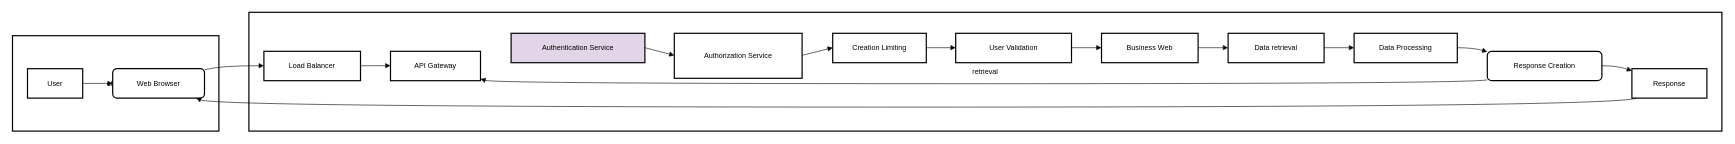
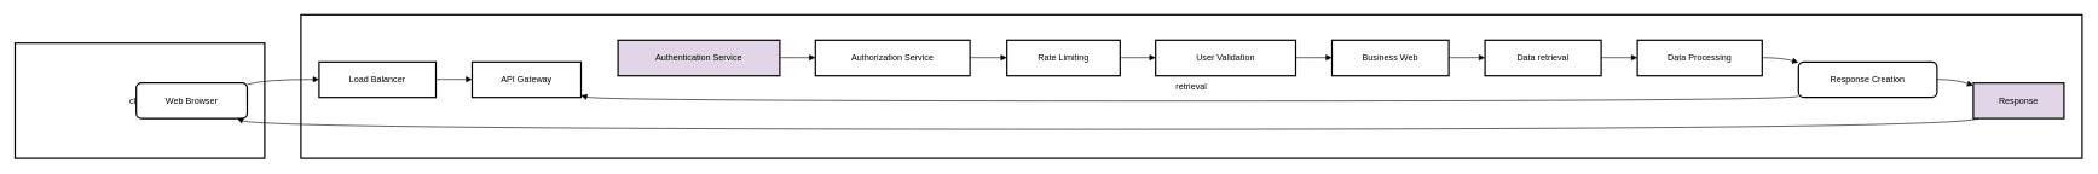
  <mxCell id="0" />
  <mxCell id="1" parent="0" />
  <mxCell id="2" value="retrieval" style="whiteSpace=wrap;strokeWidth=2;" vertex="1" parent="1"><mxGeometry x="414" y="20" width="2455" height="198" as="geometry" /></mxCell>
  <mxCell id="3" value="client" style="whiteSpace=wrap;strokeWidth=2;" vertex="1" parent="1"><mxGeometry x="20" y="59" width="344" height="159" as="geometry" /></mxCell>
- <mxCell id="4" value="User" style="whiteSpace=wrap;strokeWidth=2;" vertex="1" parent="1"><mxGeometry x="45" y="114" width="92" height="49" as="geometry" /></mxCell>
  <mxCell id="5" value="Web Browser" style="whiteSpace=wrap;strokeWidth=2;rounded=1;" vertex="1" parent="1"><mxGeometry x="187" y="114" width="153" height="49" as="geometry" /></mxCell>
  <mxCell id="6" value="Load Balancer" style="whiteSpace=wrap;strokeWidth=2;" vertex="1" parent="1"><mxGeometry x="439" y="85" width="161" height="49" as="geometry" /></mxCell>
  <mxCell id="7" value="API Gateway" style="whiteSpace=wrap;strokeWidth=2;" vertex="1" parent="1"><mxGeometry x="650" y="85" width="150" height="49" as="geometry" /></mxCell>
  <mxCell id="8" value="Authentication Service" style="whiteSpace=wrap;strokeWidth=2;fillColor=#e1d5e7;" vertex="1" parent="1"><mxGeometry x="851" y="55" width="223" height="49" as="geometry" /></mxCell>
- <mxCell id="9" value="Authorization Service" style="whiteSpace=wrap;strokeWidth=2;" vertex="1" parent="1"><mxGeometry x="1123" y="55" width="213" height="75" as="geometry" /></mxCell>
- <mxCell id="10" value="Creation Limiting" style="whiteSpace=wrap;strokeWidth=2;" vertex="1" parent="1"><mxGeometry x="1387" y="55" width="156" height="49" as="geometry" /></mxCell>
+ <mxCell id="9" value="Authorization Service" style="whiteSpace=wrap;strokeWidth=2;" vertex="1" parent="1"><mxGeometry x="1123" y="55" width="213" height="49" as="geometry" /></mxCell>
+ <mxCell id="10" value="Rate Limiting" style="whiteSpace=wrap;strokeWidth=2;" vertex="1" parent="1"><mxGeometry x="1387" y="55" width="156" height="49" as="geometry" /></mxCell>
  <mxCell id="11" value="User Validation" style="whiteSpace=wrap;strokeWidth=2;" vertex="1" parent="1"><mxGeometry x="1592" y="55" width="193" height="49" as="geometry" /></mxCell>
  <mxCell id="12" value="Business Web" style="whiteSpace=wrap;strokeWidth=2;" vertex="1" parent="1"><mxGeometry x="1835" y="55" width="161" height="49" as="geometry" /></mxCell>
  <mxCell id="13" value="Data retrieval" style="whiteSpace=wrap;strokeWidth=2;" vertex="1" parent="1"><mxGeometry x="2046" y="55" width="160" height="49" as="geometry" /></mxCell>
  <mxCell id="14" value="Data Processing" style="whiteSpace=wrap;strokeWidth=2;" vertex="1" parent="1"><mxGeometry x="2256" y="55" width="172" height="49" as="geometry" /></mxCell>
  <mxCell id="15" value="Response Creation" style="whiteSpace=wrap;strokeWidth=2;rounded=1;" vertex="1" parent="1"><mxGeometry x="2478" y="85" width="191" height="49" as="geometry" /></mxCell>
- <mxCell id="16" value="Response" style="whiteSpace=wrap;strokeWidth=2;" vertex="1" parent="1"><mxGeometry x="2719" y="114" width="125" height="49" as="geometry" /></mxCell>
- <mxCell id="17" value="" style="curved=1;startArrow=none;endArrow=block;exitX=1;exitY=0.5;entryX=0;entryY=0.5;" edge="1" parent="1" source="4" target="5"><mxGeometry relative="1" as="geometry"><Array as="points" /></mxGeometry></mxCell>
+ <mxCell id="16" value="Response" style="whiteSpace=wrap;strokeWidth=2;fillColor=#e1d5e7;" vertex="1" parent="1"><mxGeometry x="2719" y="114" width="125" height="49" as="geometry" /></mxCell>
  <mxCell id="18" value="" style="curved=1;startArrow=none;endArrow=block;exitX=1;exitY=0.04;entryX=0;entryY=0.49;" edge="1" parent="1" source="5" target="6"><mxGeometry relative="1" as="geometry"><Array as="points"><mxPoint x="364" y="109" /></Array></mxGeometry></mxCell>
  <mxCell id="19" value="" style="curved=1;startArrow=none;endArrow=block;exitX=1;exitY=0.49;entryX=0;entryY=0.49;" edge="1" parent="1" source="6" target="7"><mxGeometry relative="1" as="geometry"><Array as="points" /></mxGeometry></mxCell>
  <mxCell id="20" value="" style="curved=1;startArrow=none;endArrow=block;exitX=1;exitY=0.49;entryX=0;entryY=0.49;" edge="1" parent="1" source="8" target="9"><mxGeometry relative="1" as="geometry"><Array as="points" /></mxGeometry></mxCell>
  <mxCell id="21" value="" style="curved=1;startArrow=none;endArrow=block;exitX=1;exitY=0.49;entryX=0;entryY=0.49;" edge="1" parent="1" source="9" target="10"><mxGeometry relative="1" as="geometry"><Array as="points" /></mxGeometry></mxCell>
  <mxCell id="22" value="" style="curved=1;startArrow=none;endArrow=block;exitX=1;exitY=0.49;entryX=0;entryY=0.49;" edge="1" parent="1" source="10" target="11"><mxGeometry relative="1" as="geometry"><Array as="points" /></mxGeometry></mxCell>
  <mxCell id="23" value="" style="curved=1;startArrow=none;endArrow=block;exitX=1;exitY=0.49;entryX=0;entryY=0.49;" edge="1" parent="1" source="11" target="12"><mxGeometry relative="1" as="geometry"><Array as="points" /></mxGeometry></mxCell>
  <mxCell id="24" value="" style="curved=1;startArrow=none;endArrow=block;exitX=1;exitY=0.49;entryX=0;entryY=0.49;" edge="1" parent="1" source="12" target="13"><mxGeometry relative="1" as="geometry"><Array as="points" /></mxGeometry></mxCell>
  <mxCell id="25" value="" style="curved=1;startArrow=none;endArrow=block;exitX=1;exitY=0.49;entryX=0;entryY=0.49;" edge="1" parent="1" source="13" target="14"><mxGeometry relative="1" as="geometry"><Array as="points" /></mxGeometry></mxCell>
  <mxCell id="26" value="" style="curved=1;startArrow=none;endArrow=block;exitX=1;exitY=0.49;entryX=0;entryY=0.01;" edge="1" parent="1" source="14" target="15"><mxGeometry relative="1" as="geometry"><Array as="points"><mxPoint x="2453" y="79" /></Array></mxGeometry></mxCell>
  <mxCell id="27" value="" style="curved=1;startArrow=none;endArrow=block;exitX=0;exitY=0.97;entryX=1;entryY=0.94;" edge="1" parent="1" source="15" target="7"><mxGeometry relative="1" as="geometry"><Array as="points"><mxPoint x="2453" y="139" /><mxPoint x="826" y="139" /></Array></mxGeometry></mxCell>
  <mxCell id="28" value="" style="curved=1;startArrow=none;endArrow=block;exitX=1;exitY=0.49;entryX=0;entryY=0.07;" edge="1" parent="1" source="15" target="16"><mxGeometry relative="1" as="geometry"><Array as="points"><mxPoint x="2694" y="109" /></Array></mxGeometry></mxCell>
  <mxCell id="29" value="" style="curved=1;startArrow=none;endArrow=block;exitX=0.07;exitY=0.99;entryX=0.9;entryY=0.99;" edge="1" parent="1" source="16" target="5"><mxGeometry relative="1" as="geometry"><Array as="points"><mxPoint x="2694" y="178" /><mxPoint x="364" y="178" /></Array></mxGeometry></mxCell>
